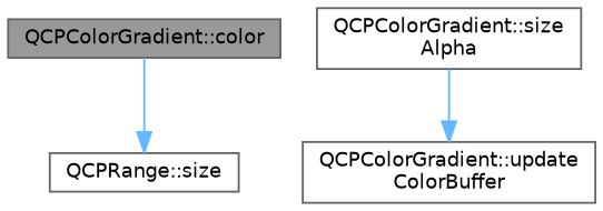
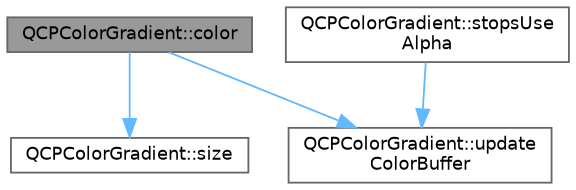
  digraph {
    rankdir=TB
    node [color=grey40 fillcolor=white fontname=Helvetica fontsize=10 shape=box style=filled]
    edge [color=steelblue1 fontname=Helvetica fontsize=10 labelfontname=Helvetica labelfontsize=10 style=solid]
    n1 [color=gray40 fillcolor=grey60 fontcolor=black height=0.2 label="QCPColorGradient::color" width=0.4]
-   n2 [height=0.2 label="QCPRange::size" width=0.4]
+   n2 [height=0.2 label="QCPColorGradient::size" width=0.4]
    n3 [height=0.2 label="QCPColorGradient::update\lColorBuffer" width=0.4]
-   n4 [height=0.2 label="QCPColorGradient::size\lAlpha" width=0.4]
+   n4 [height=0.2 label="QCPColorGradient::stopsUse\lAlpha" width=0.4]
    n1 -> n2
+   n1 -> n3
    n4 -> n3
  }
